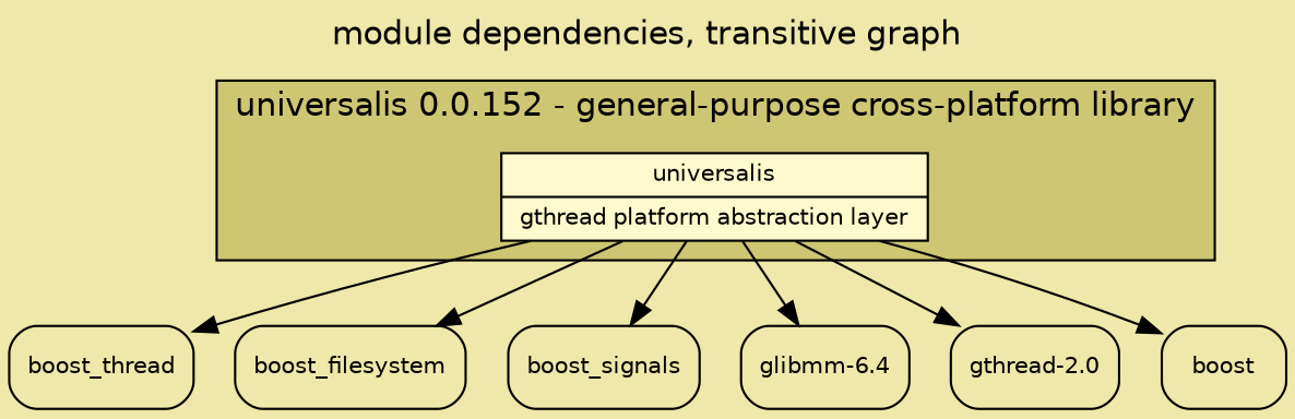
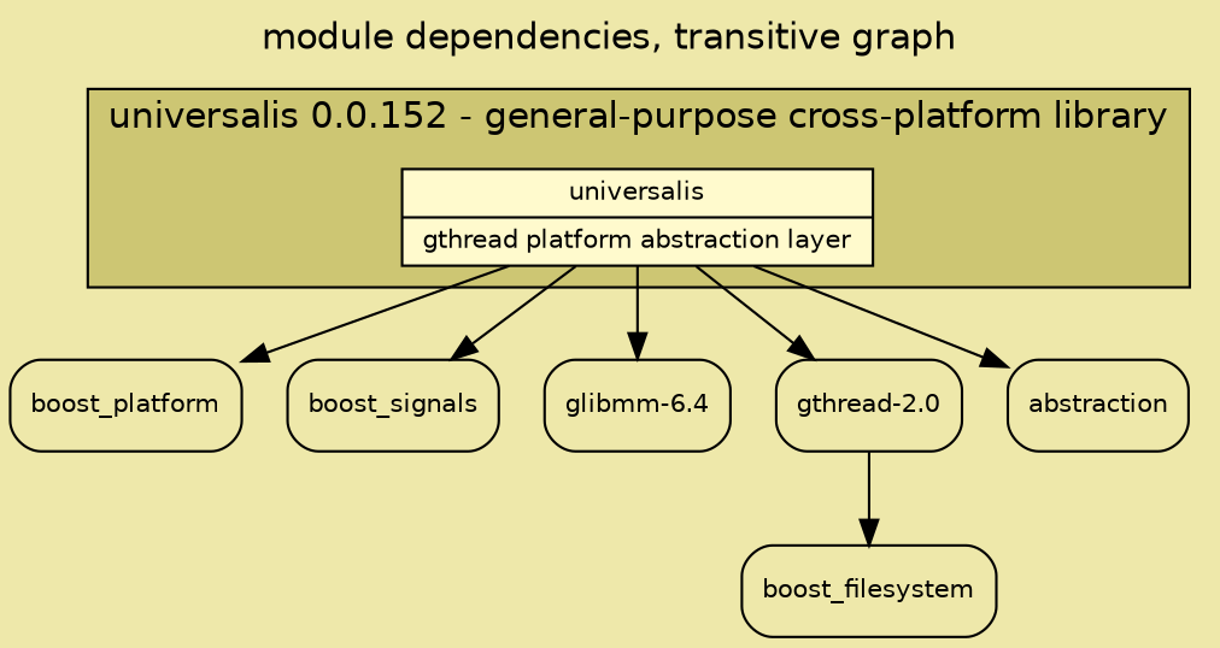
  digraph {
    bgcolor=palegoldenrod
    concentrate=true
    fontname=helvetica
    fontsize=14
    label="module dependencies, transitive graph"
    labelloc=t
    rankdir=TB
    node [fillcolor=lemonchiffon1 fontname=helvetica fontsize=10 shape=record style=rounded]
    n1 [label="{universalis | gthread platform abstraction layer}" style=filled]
-   boost_thread
+   boost_thread [label=boost_platform]
    boost_filesystem
    boost_signals
    n5 [label="glibmm-6.4"]
    "gthread-2.0"
-   boost
+   boost [label=abstraction]
    subgraph cluster_1 {
      bgcolor=khaki3
      label="universalis 0.0.152 - general-purpose cross-platform library"
      n1
    }
    n1 -> boost_thread
-   n1 -> boost_filesystem
+   "gthread-2.0" -> boost_filesystem
    n1 -> boost_signals
    n1 -> n5
    n1 -> "gthread-2.0"
    n1 -> boost
  }
